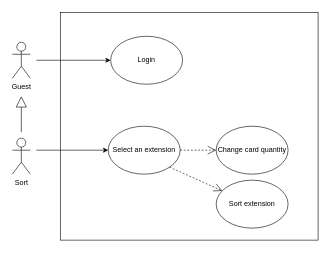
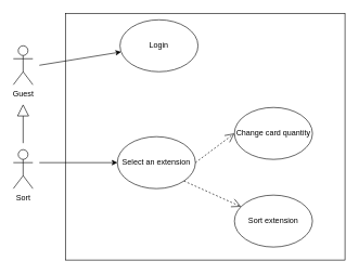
  <mxCell id="0" />
  <mxCell id="1" parent="0" />
  <mxCell id="2" value="Sort" style="shape=umlActor;verticalLabelPosition=bottom;verticalAlign=top;html=1;outlineConnect=0;" parent="1" vertex="1"><mxGeometry x="20" y="230" width="30" height="60" as="geometry" /></mxCell>
  <mxCell id="3" value="Guest" style="shape=umlActor;verticalLabelPosition=bottom;verticalAlign=top;html=1;outlineConnect=0;" parent="1" vertex="1"><mxGeometry x="20" y="70" width="30" height="60" as="geometry" /></mxCell>
  <mxCell id="4" value="" style="rounded=0;whiteSpace=wrap;html=1;" parent="1" vertex="1"><mxGeometry x="100" y="20" width="430" height="380" as="geometry" /></mxCell>
- <mxCell id="5" value="Login" style="ellipse;whiteSpace=wrap;html=1;" parent="1" vertex="1"><mxGeometry x="184" y="60" width="120" height="80" as="geometry" /></mxCell>
+ <mxCell id="5" value="Login" style="ellipse;whiteSpace=wrap;html=1;" parent="1" vertex="1"><mxGeometry x="184" y="30" width="120" height="80" as="geometry" /></mxCell>
  <mxCell id="6" value="" style="endArrow=block;endSize=16;endFill=0;html=1;rounded=0;" parent="1" edge="1"><mxGeometry width="160" relative="1" as="geometry"><mxPoint x="35" y="220" as="sourcePoint" /><mxPoint x="35" y="160" as="targetPoint" /></mxGeometry></mxCell>
  <mxCell id="7" value="Select an extension" style="ellipse;whiteSpace=wrap;html=1;" parent="1" vertex="1"><mxGeometry x="180" y="210" width="120" height="80" as="geometry" /></mxCell>
  <mxCell id="8" value="" style="endArrow=classic;html=1;rounded=0;" parent="1" target="5" edge="1"><mxGeometry width="50" height="50" relative="1" as="geometry"><mxPoint x="60" y="100" as="sourcePoint" /><mxPoint x="130" y="190" as="targetPoint" /></mxGeometry></mxCell>
  <mxCell id="9" value="" style="endArrow=classic;html=1;rounded=0;entryX=0;entryY=0.5;entryDx=0;entryDy=0;" parent="1" target="7" edge="1"><mxGeometry width="50" height="50" relative="1" as="geometry"><mxPoint x="60" y="250" as="sourcePoint" /><mxPoint x="10" y="310" as="targetPoint" /></mxGeometry></mxCell>
- <mxCell id="10" value="Change card quantity" style="ellipse;whiteSpace=wrap;html=1;" parent="1" vertex="1"><mxGeometry x="360" y="210" width="120" height="80" as="geometry" /></mxCell>
+ <mxCell id="10" value="Change card quantity" style="ellipse;whiteSpace=wrap;html=1;" parent="1" vertex="1"><mxGeometry x="360" y="165" width="120" height="80" as="geometry" /></mxCell>
  <mxCell id="11" value="" style="endArrow=open;endSize=12;dashed=1;html=1;rounded=0;entryX=0;entryY=0.5;entryDx=0;entryDy=0;exitX=1;exitY=0.5;exitDx=0;exitDy=0;" parent="1" source="7" target="10" edge="1"><mxGeometry width="160" relative="1" as="geometry"><mxPoint x="-120" y="340" as="sourcePoint" /><mxPoint x="40" y="340" as="targetPoint" /></mxGeometry></mxCell>
  <mxCell id="12" value="Sort extension" style="ellipse;whiteSpace=wrap;html=1;" parent="1" vertex="1"><mxGeometry x="360" y="300" width="120" height="80" as="geometry" /></mxCell>
  <mxCell id="13" value="" style="endArrow=open;endSize=12;dashed=1;html=1;rounded=0;exitX=1;exitY=1;exitDx=0;exitDy=0;" parent="1" source="7" target="12" edge="1"><mxGeometry width="160" relative="1" as="geometry"><mxPoint x="310" y="260" as="sourcePoint" /><mxPoint x="370" y="260" as="targetPoint" /></mxGeometry></mxCell>
